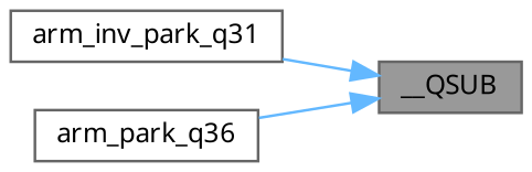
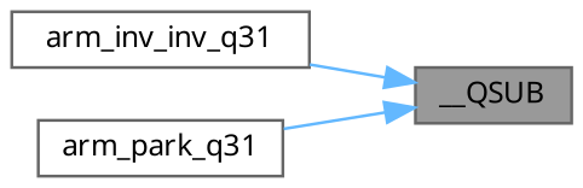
  digraph {
    fontname="Noto Sans"
    rankdir=RL
    node [color=grey40 fillcolor=white fontname="Noto Sans" fontsize=10 shape=box style=filled]
    edge [color=steelblue1 dir=back fontname="Noto Sans" fontsize=10 labelfontname=Helvetica labelfontsize=10 style=solid]
    n1 [color=gray40 fillcolor=grey60 fontcolor=black height=0.2 label=__QSUB width=0.4]
-   n2 [height=0.2 label=arm_inv_park_q31 width=0.4]
-   n3 [height=0.2 label=arm_park_q36 width=0.4]
+   n2 [height=0.2 label=arm_inv_inv_q31 width=0.4]
+   n3 [height=0.2 label=arm_park_q31 width=0.4]
    n1 -> n2
    n1 -> n3
  }
